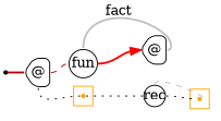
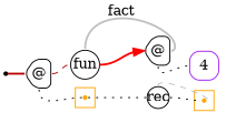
  digraph {
    labeldistance=0
    nodesep=.175
    rankdir=LR
    ranksep=.175
    node [color="#000000" fixedsize=true orientation=90 shape=point style=rounded]
    edge [arrowhead=none arrowtail=none headport=w tailport=e style=dotted]
    ndcluster_nd24 [color=orange style=""]
    ndcluster_nd72 [color=orange style=""]
    nd1 [color="" orientation="" style=""]
    n4 [height=.4 label="@" shape=house width=.4]
    n5 [height=.4 label=fun shape=circle width=.4 orientation=""]
    n6 [height=.3 label=rec shape=circle width=.3 orientation=""]
    n7 [height=.4 label="@" shape=house width=.4]
+   n8 [color=purple height=.4 label=4 shape=square width=.4]
    subgraph cluster_1 {
      color=orange
      style=fill
      ndcluster_nd24
    }
    subgraph cluster_2 {
      color=orange
      style=fill
      ndcluster_nd72
    }
    ndcluster_nd24 -> n6 [color=black]
    nd1 -> n4 [color="#b70000" style=bold]
    n4 -> ndcluster_nd24 [tailport=s]
    n4 -> n5 [color="#b70000" style=dashed]
    n5 -> n7 [color=grey dir=back headport=e label=fact tailport=n style=bold]
    n5 -> n7 [arrowhead=normal color=red style=bold]
    n6 -> ndcluster_nd72 [color=grey dir=back headport=e tailport=n style=dashed]
    n6 -> ndcluster_nd72
+   n7 -> n8 [tailport=s]
  }
